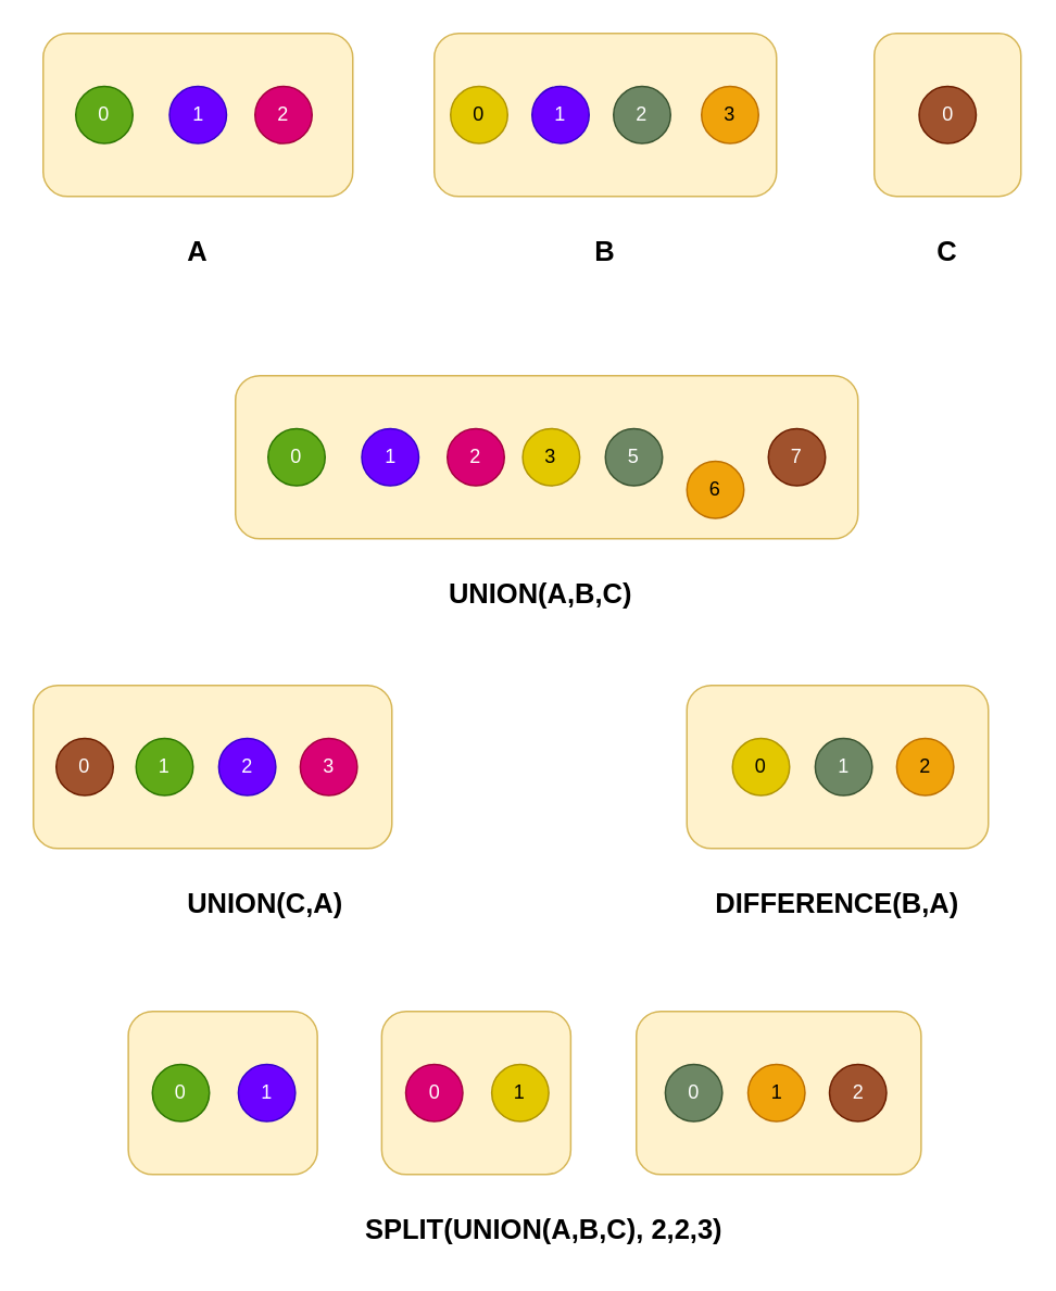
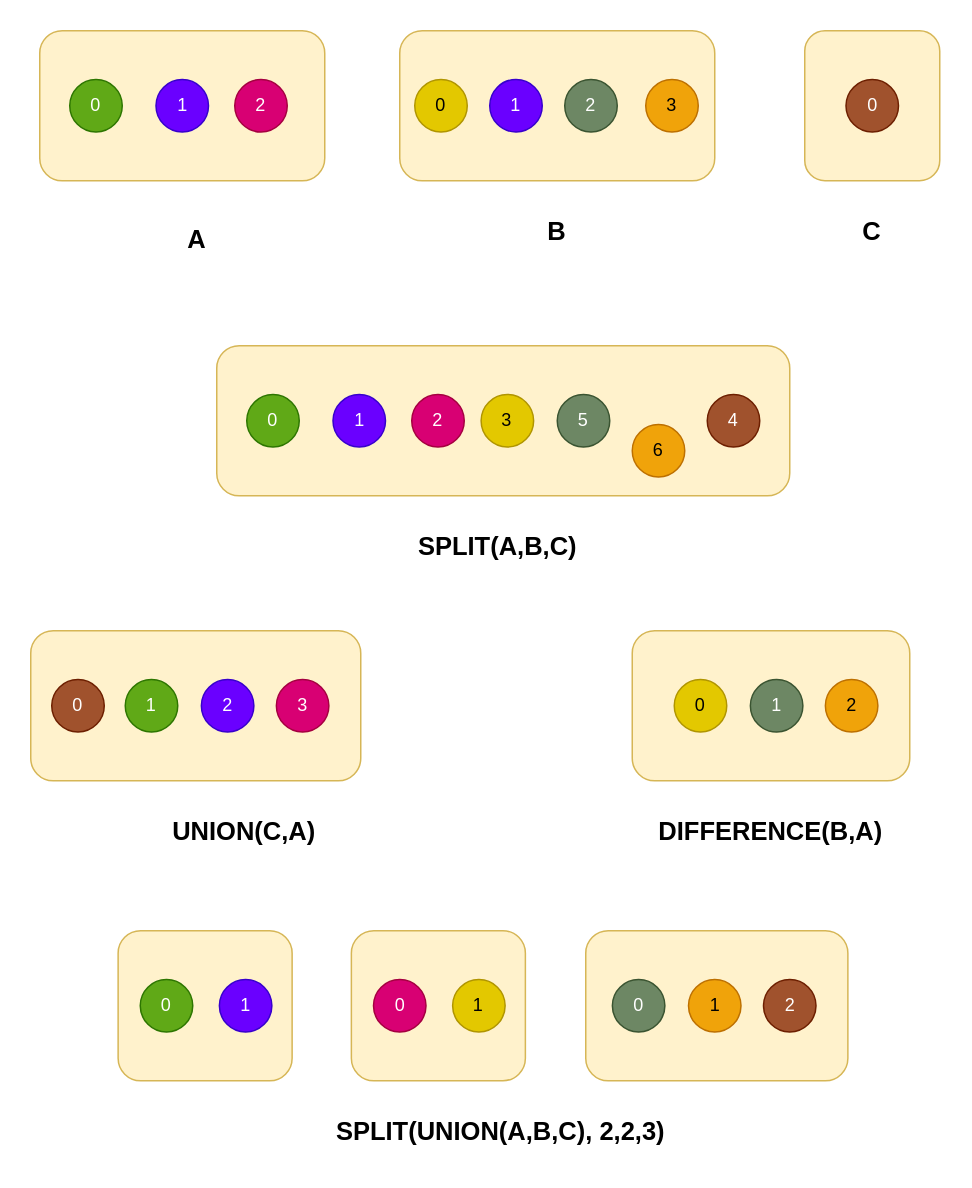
  <mxCell id="0" />
  <mxCell id="1" parent="0" />
  <mxCell id="2" value="" style="rounded=1;whiteSpace=wrap;html=1;fillColor=#fff2cc;strokeColor=#d6b656;" parent="1" vertex="1"><mxGeometry x="26" y="20" width="190" height="100" as="geometry" /></mxCell>
  <mxCell id="3" value="" style="rounded=1;whiteSpace=wrap;html=1;fillColor=#fff2cc;strokeColor=#d6b656;" parent="1" vertex="1"><mxGeometry x="266" y="20" width="210" height="100" as="geometry" /></mxCell>
  <mxCell id="4" value="" style="rounded=1;whiteSpace=wrap;html=1;fillColor=#fff2cc;strokeColor=#d6b656;" parent="1" vertex="1"><mxGeometry x="536" y="20" width="90" height="100" as="geometry" /></mxCell>
  <mxCell id="5" value="0" style="ellipse;whiteSpace=wrap;html=1;aspect=fixed;fillColor=#60a917;fontColor=#ffffff;strokeColor=#2D7600;" parent="1" vertex="1"><mxGeometry x="46" y="52.5" width="35" height="35" as="geometry" /></mxCell>
  <mxCell id="6" value="1" style="ellipse;whiteSpace=wrap;html=1;aspect=fixed;fillColor=#6a00ff;fontColor=#ffffff;strokeColor=#3700CC;" parent="1" vertex="1"><mxGeometry x="103.5" y="52.5" width="35" height="35" as="geometry" /></mxCell>
  <mxCell id="7" value="2" style="ellipse;whiteSpace=wrap;html=1;aspect=fixed;fillColor=#d80073;fontColor=#ffffff;strokeColor=#A50040;" parent="1" vertex="1"><mxGeometry x="156" y="52.5" width="35" height="35" as="geometry" /></mxCell>
  <mxCell id="8" value="0" style="ellipse;whiteSpace=wrap;html=1;aspect=fixed;fillColor=#e3c800;fontColor=#000000;strokeColor=#B09500;" parent="1" vertex="1"><mxGeometry x="276" y="52.5" width="35" height="35" as="geometry" /></mxCell>
  <mxCell id="9" value="1" style="ellipse;whiteSpace=wrap;html=1;aspect=fixed;fillColor=#6a00ff;fontColor=#ffffff;strokeColor=#3700CC;" parent="1" vertex="1"><mxGeometry x="326" y="52.5" width="35" height="35" as="geometry" /></mxCell>
  <mxCell id="10" value="2" style="ellipse;whiteSpace=wrap;html=1;aspect=fixed;fillColor=#6d8764;fontColor=#ffffff;strokeColor=#3A5431;" parent="1" vertex="1"><mxGeometry x="376" y="52.5" width="35" height="35" as="geometry" /></mxCell>
  <mxCell id="11" value="3" style="ellipse;whiteSpace=wrap;html=1;aspect=fixed;fillColor=#f0a30a;fontColor=#000000;strokeColor=#BD7000;" parent="1" vertex="1"><mxGeometry x="430" y="52.5" width="35" height="35" as="geometry" /></mxCell>
  <mxCell id="12" value="0" style="ellipse;whiteSpace=wrap;html=1;aspect=fixed;fillColor=#a0522d;fontColor=#ffffff;strokeColor=#6D1F00;" parent="1" vertex="1"><mxGeometry x="563.5" y="52.5" width="35" height="35" as="geometry" /></mxCell>
- <mxCell id="13" value="&lt;font style=&quot;font-size: 17px;&quot;&gt;A&lt;/font&gt;" style="text;html=1;strokeColor=none;fillColor=none;align=center;verticalAlign=middle;whiteSpace=wrap;rounded=0;fontStyle=1" parent="1" vertex="1"><mxGeometry x="91" y="140" width="60" height="30" as="geometry" /></mxCell>
+ <mxCell id="13" value="&lt;font style=&quot;font-size: 17px;&quot;&gt;A&lt;/font&gt;" style="text;html=1;strokeColor=none;fillColor=none;align=center;verticalAlign=middle;whiteSpace=wrap;rounded=0;fontStyle=1" parent="1" vertex="1"><mxGeometry x="101" y="145" width="60" height="30" as="geometry" /></mxCell>
  <mxCell id="14" value="&lt;font style=&quot;font-size: 17px;&quot;&gt;B&lt;/font&gt;" style="text;html=1;strokeColor=none;fillColor=none;align=center;verticalAlign=middle;whiteSpace=wrap;rounded=0;fontStyle=1" parent="1" vertex="1"><mxGeometry x="341" y="140" width="60" height="30" as="geometry" /></mxCell>
  <mxCell id="15" value="&lt;font style=&quot;font-size: 17px;&quot;&gt;C&lt;/font&gt;" style="text;html=1;strokeColor=none;fillColor=none;align=center;verticalAlign=middle;whiteSpace=wrap;rounded=0;fontStyle=1" parent="1" vertex="1"><mxGeometry x="551" y="140" width="60" height="30" as="geometry" /></mxCell>
  <mxCell id="16" value="" style="rounded=1;whiteSpace=wrap;html=1;fillColor=#fff2cc;strokeColor=#d6b656;" parent="1" vertex="1"><mxGeometry x="144" y="230" width="382" height="100" as="geometry" /></mxCell>
  <mxCell id="17" value="0" style="ellipse;whiteSpace=wrap;html=1;aspect=fixed;fillColor=#60a917;fontColor=#ffffff;strokeColor=#2D7600;" parent="1" vertex="1"><mxGeometry x="164" y="262.5" width="35" height="35" as="geometry" /></mxCell>
  <mxCell id="18" value="1" style="ellipse;whiteSpace=wrap;html=1;aspect=fixed;fillColor=#6a00ff;fontColor=#ffffff;strokeColor=#3700CC;" parent="1" vertex="1"><mxGeometry x="221.5" y="262.5" width="35" height="35" as="geometry" /></mxCell>
  <mxCell id="19" value="2" style="ellipse;whiteSpace=wrap;html=1;aspect=fixed;fillColor=#d80073;fontColor=#ffffff;strokeColor=#A50040;" parent="1" vertex="1"><mxGeometry x="274" y="262.5" width="35" height="35" as="geometry" /></mxCell>
  <mxCell id="20" value="3" style="ellipse;whiteSpace=wrap;html=1;aspect=fixed;fillColor=#e3c800;fontColor=#000000;strokeColor=#B09500;" parent="1" vertex="1"><mxGeometry x="320.25" y="262.5" width="35" height="35" as="geometry" /></mxCell>
  <mxCell id="21" value="5" style="ellipse;whiteSpace=wrap;html=1;aspect=fixed;fillColor=#6d8764;fontColor=#ffffff;strokeColor=#3A5431;" parent="1" vertex="1"><mxGeometry x="371" y="262.5" width="35" height="35" as="geometry" /></mxCell>
  <mxCell id="22" value="6" style="ellipse;whiteSpace=wrap;html=1;aspect=fixed;fillColor=#f0a30a;fontColor=#000000;strokeColor=#BD7000;" parent="1" vertex="1"><mxGeometry x="421" y="282.5" width="35" height="35" as="geometry" /></mxCell>
- <mxCell id="23" value="7" style="ellipse;whiteSpace=wrap;html=1;aspect=fixed;fillColor=#a0522d;fontColor=#ffffff;strokeColor=#6D1F00;" parent="1" vertex="1"><mxGeometry x="471" y="262.5" width="35" height="35" as="geometry" /></mxCell>
- <mxCell id="24" value="&lt;font style=&quot;font-size: 17px;&quot;&gt;UNION(A,B,C)&lt;/font&gt;" style="text;html=1;strokeColor=none;fillColor=none;align=center;verticalAlign=middle;whiteSpace=wrap;rounded=0;fontStyle=1" parent="1" vertex="1"><mxGeometry x="218.75" y="350" width="225" height="30" as="geometry" /></mxCell>
+ <mxCell id="23" value="4" style="ellipse;whiteSpace=wrap;html=1;aspect=fixed;fillColor=#a0522d;fontColor=#ffffff;strokeColor=#6D1F00;" parent="1" vertex="1"><mxGeometry x="471" y="262.5" width="35" height="35" as="geometry" /></mxCell>
+ <mxCell id="24" value="&lt;font style=&quot;font-size: 17px;&quot;&gt;SPLIT(A,B,C)&lt;/font&gt;" style="text;html=1;strokeColor=none;fillColor=none;align=center;verticalAlign=middle;whiteSpace=wrap;rounded=0;fontStyle=1" parent="1" vertex="1"><mxGeometry x="218.75" y="350" width="225" height="30" as="geometry" /></mxCell>
  <mxCell id="25" value="" style="rounded=1;whiteSpace=wrap;html=1;fillColor=#fff2cc;strokeColor=#d6b656;" parent="1" vertex="1"><mxGeometry x="20" y="420" width="220" height="100" as="geometry" /></mxCell>
  <mxCell id="26" value="1" style="ellipse;whiteSpace=wrap;html=1;aspect=fixed;fillColor=#60a917;fontColor=#ffffff;strokeColor=#2D7600;" parent="1" vertex="1"><mxGeometry x="83" y="452.5" width="35" height="35" as="geometry" /></mxCell>
  <mxCell id="27" value="2" style="ellipse;whiteSpace=wrap;html=1;aspect=fixed;fillColor=#6a00ff;fontColor=#ffffff;strokeColor=#3700CC;" parent="1" vertex="1"><mxGeometry x="133.75" y="452.5" width="35" height="35" as="geometry" /></mxCell>
  <mxCell id="28" value="3" style="ellipse;whiteSpace=wrap;html=1;aspect=fixed;fillColor=#d80073;fontColor=#ffffff;strokeColor=#A50040;" parent="1" vertex="1"><mxGeometry x="183.75" y="452.5" width="35" height="35" as="geometry" /></mxCell>
  <mxCell id="29" value="0" style="ellipse;whiteSpace=wrap;html=1;aspect=fixed;fillColor=#a0522d;fontColor=#ffffff;strokeColor=#6D1F00;" parent="1" vertex="1"><mxGeometry x="34" y="452.5" width="35" height="35" as="geometry" /></mxCell>
  <mxCell id="30" value="&lt;font style=&quot;font-size: 17px;&quot;&gt;UNION(C,A)&lt;/font&gt;" style="text;html=1;strokeColor=none;fillColor=none;align=center;verticalAlign=middle;whiteSpace=wrap;rounded=0;fontStyle=1" parent="1" vertex="1"><mxGeometry x="50" y="540" width="225" height="30" as="geometry" /></mxCell>
  <mxCell id="31" value="" style="rounded=1;whiteSpace=wrap;html=1;fillColor=#fff2cc;strokeColor=#d6b656;" parent="1" vertex="1"><mxGeometry x="421" y="420" width="185" height="100" as="geometry" /></mxCell>
  <mxCell id="32" value="0" style="ellipse;whiteSpace=wrap;html=1;aspect=fixed;fillColor=#e3c800;fontColor=#000000;strokeColor=#B09500;" parent="1" vertex="1"><mxGeometry x="449" y="452.5" width="35" height="35" as="geometry" /></mxCell>
  <mxCell id="33" value="1" style="ellipse;whiteSpace=wrap;html=1;aspect=fixed;fillColor=#6d8764;fontColor=#ffffff;strokeColor=#3A5431;" parent="1" vertex="1"><mxGeometry x="499.75" y="452.5" width="35" height="35" as="geometry" /></mxCell>
  <mxCell id="34" value="2" style="ellipse;whiteSpace=wrap;html=1;aspect=fixed;fillColor=#f0a30a;fontColor=#000000;strokeColor=#BD7000;" parent="1" vertex="1"><mxGeometry x="549.75" y="452.5" width="35" height="35" as="geometry" /></mxCell>
  <mxCell id="35" value="&lt;font style=&quot;font-size: 17px;&quot;&gt;DIFFERENCE(B,A)&lt;/font&gt;" style="text;html=1;strokeColor=none;fillColor=none;align=center;verticalAlign=middle;whiteSpace=wrap;rounded=0;fontStyle=1" parent="1" vertex="1"><mxGeometry x="401" y="540" width="225" height="30" as="geometry" /></mxCell>
  <mxCell id="36" value="" style="rounded=1;whiteSpace=wrap;html=1;fillColor=#fff2cc;strokeColor=#d6b656;" parent="1" vertex="1"><mxGeometry x="78.25" y="620" width="116" height="100" as="geometry" /></mxCell>
  <mxCell id="37" value="0" style="ellipse;whiteSpace=wrap;html=1;aspect=fixed;fillColor=#60a917;fontColor=#ffffff;strokeColor=#2D7600;" parent="1" vertex="1"><mxGeometry x="93" y="652.5" width="35" height="35" as="geometry" /></mxCell>
  <mxCell id="38" value="1" style="ellipse;whiteSpace=wrap;html=1;aspect=fixed;fillColor=#6a00ff;fontColor=#ffffff;strokeColor=#3700CC;" parent="1" vertex="1"><mxGeometry x="145.75" y="652.5" width="35" height="35" as="geometry" /></mxCell>
  <mxCell id="39" value="&lt;font style=&quot;font-size: 17px;&quot;&gt;SPLIT(UNION(A,B,C), 2,2,3)&lt;/font&gt;" style="text;html=1;strokeColor=none;fillColor=none;align=center;verticalAlign=middle;whiteSpace=wrap;rounded=0;fontStyle=1" parent="1" vertex="1"><mxGeometry x="221.25" y="740" width="225" height="30" as="geometry" /></mxCell>
  <mxCell id="40" value="" style="rounded=1;whiteSpace=wrap;html=1;fillColor=#fff2cc;strokeColor=#d6b656;" parent="1" vertex="1"><mxGeometry x="233.75" y="620" width="116" height="100" as="geometry" /></mxCell>
  <mxCell id="41" value="0" style="ellipse;whiteSpace=wrap;html=1;aspect=fixed;fillColor=#d80073;fontColor=#ffffff;strokeColor=#A50040;" parent="1" vertex="1"><mxGeometry x="248.5" y="652.5" width="35" height="35" as="geometry" /></mxCell>
  <mxCell id="42" value="1" style="ellipse;whiteSpace=wrap;html=1;aspect=fixed;fillColor=#e3c800;fontColor=#000000;strokeColor=#B09500;" parent="1" vertex="1"><mxGeometry x="301.25" y="652.5" width="35" height="35" as="geometry" /></mxCell>
  <mxCell id="43" value="" style="rounded=1;whiteSpace=wrap;html=1;fillColor=#fff2cc;strokeColor=#d6b656;" parent="1" vertex="1"><mxGeometry x="390" y="620" width="174.75" height="100" as="geometry" /></mxCell>
  <mxCell id="44" value="0" style="ellipse;whiteSpace=wrap;html=1;aspect=fixed;fillColor=#6d8764;fontColor=#ffffff;strokeColor=#3A5431;" parent="1" vertex="1"><mxGeometry x="407.75" y="652.5" width="35" height="35" as="geometry" /></mxCell>
  <mxCell id="45" value="1" style="ellipse;whiteSpace=wrap;html=1;aspect=fixed;fillColor=#f0a30a;fontColor=#000000;strokeColor=#BD7000;" parent="1" vertex="1"><mxGeometry x="458.5" y="652.5" width="35" height="35" as="geometry" /></mxCell>
  <mxCell id="46" value="2" style="ellipse;whiteSpace=wrap;html=1;aspect=fixed;fillColor=#a0522d;fontColor=#ffffff;strokeColor=#6D1F00;" parent="1" vertex="1"><mxGeometry x="508.5" y="652.5" width="35" height="35" as="geometry" /></mxCell>
